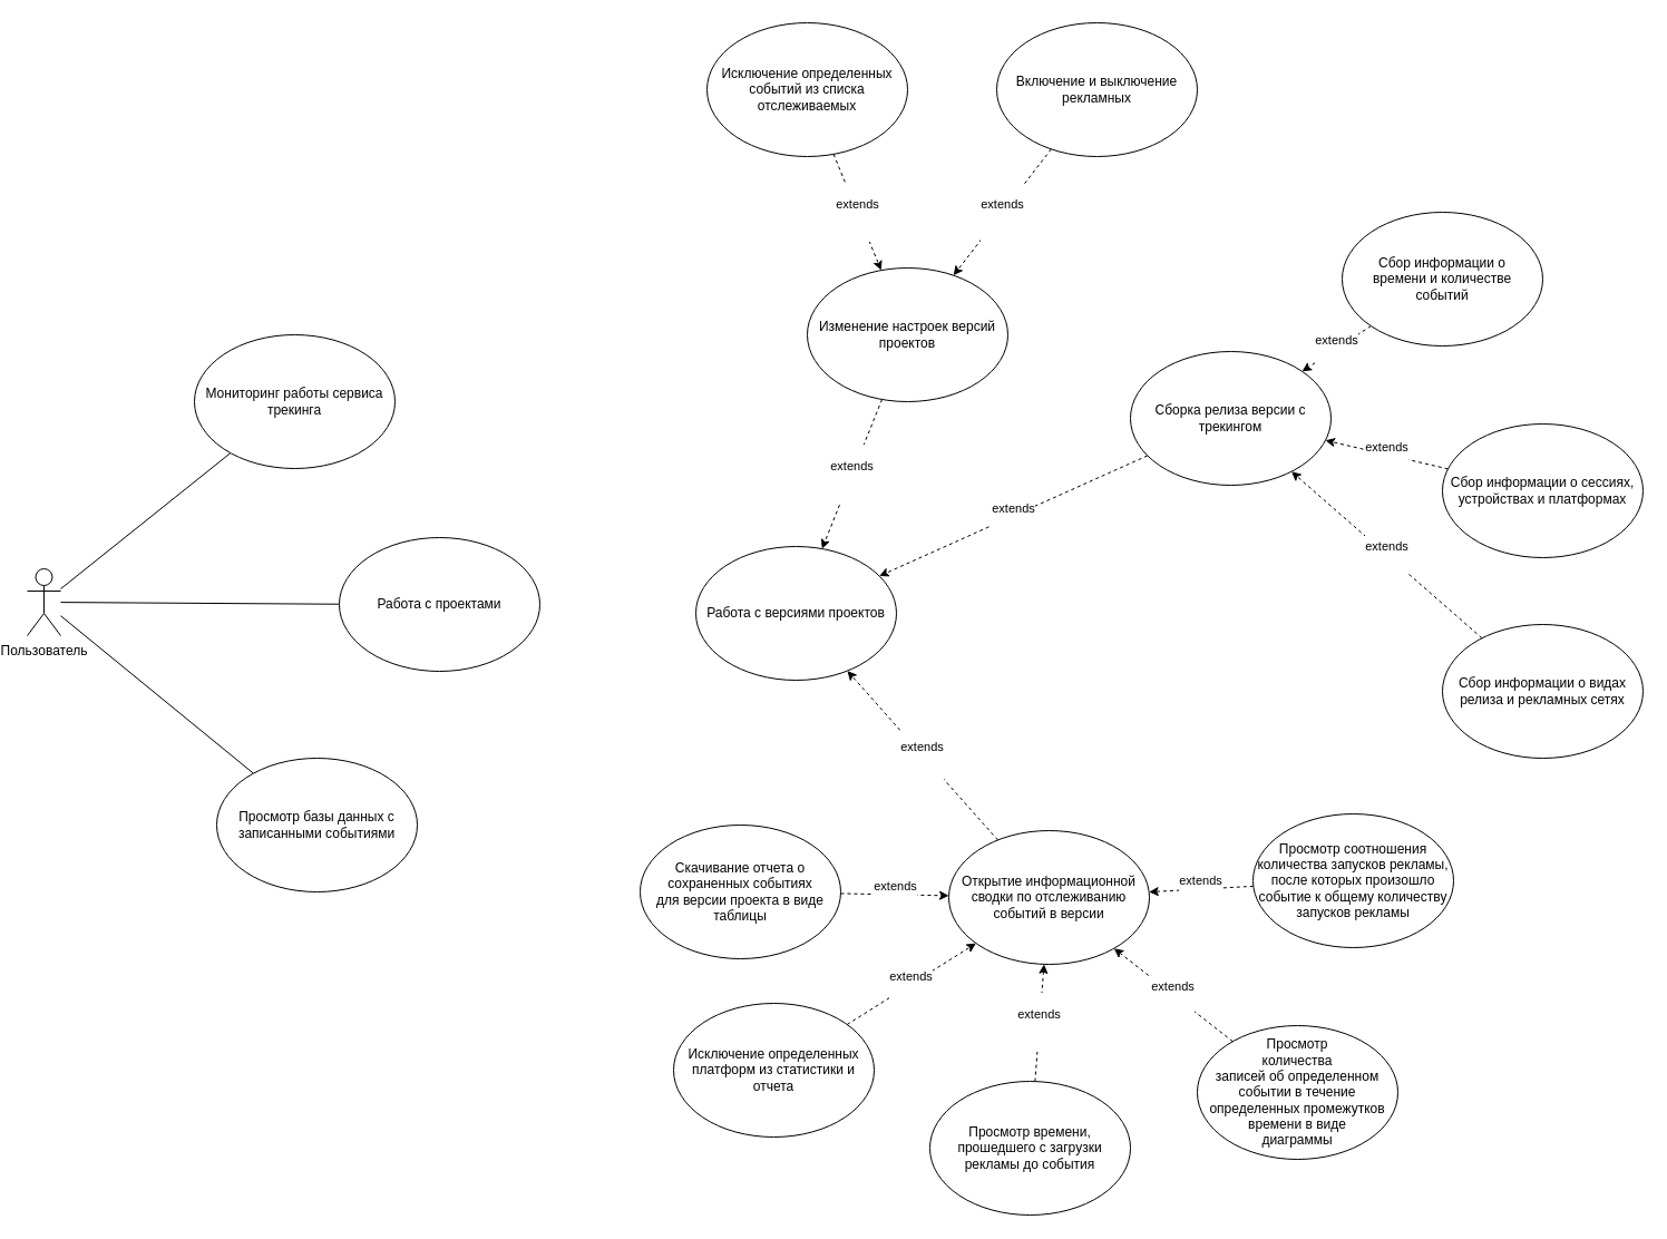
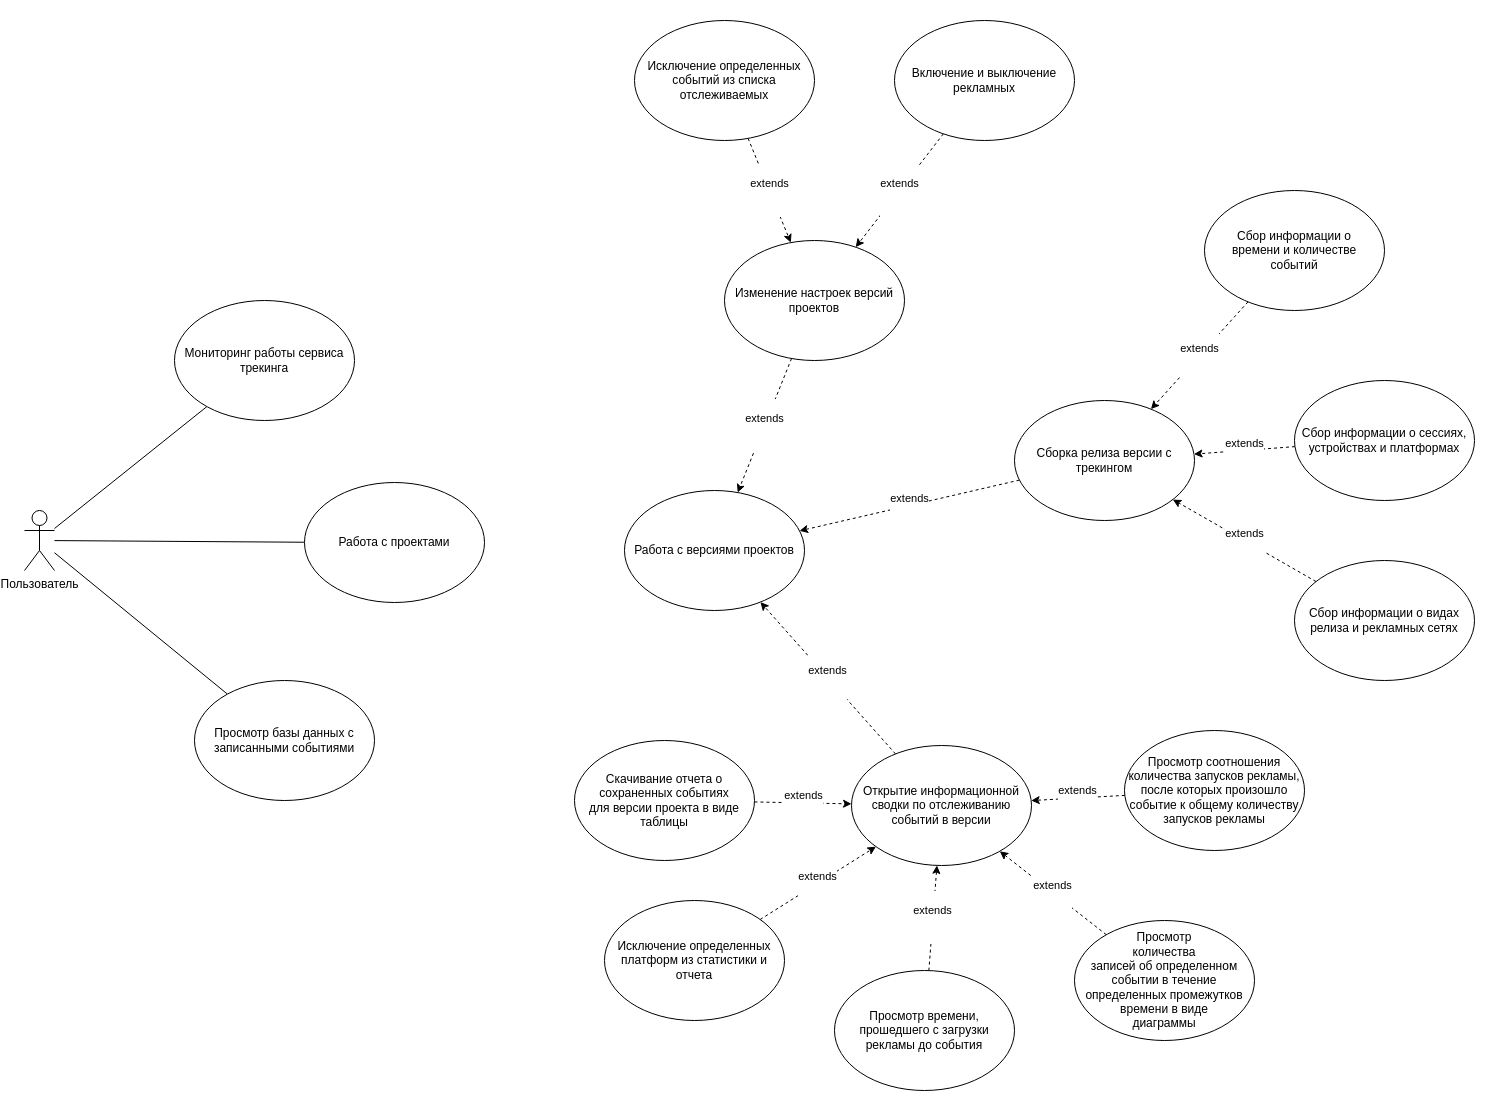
  <mxCell id="0" />
  <mxCell id="1" parent="0" />
  <mxCell id="2" value="Пользователь" style="shape=umlActor;verticalLabelPosition=bottom;verticalAlign=top;html=1;outlineConnect=0;" vertex="1" parent="1"><mxGeometry x="20" y="510" width="30" height="60" as="geometry" /></mxCell>
  <mxCell id="3" value="&#10;&lt;span style=&quot;color: rgb(0, 0, 0); font-family: Helvetica; font-size: 11px; font-style: normal; font-variant-ligatures: normal; font-variant-caps: normal; font-weight: 400; letter-spacing: normal; orphans: 2; text-align: center; text-indent: 0px; text-transform: none; widows: 2; word-spacing: 0px; -webkit-text-stroke-width: 0px; white-space: nowrap; background-color: rgb(255, 255, 255); text-decoration-thickness: initial; text-decoration-style: initial; text-decoration-color: initial; display: inline !important; float: none;&quot;&gt;extends&lt;/span&gt;&#10;&#10;" style="edgeStyle=none;shape=connector;rounded=0;orthogonalLoop=1;jettySize=auto;html=1;dashed=1;strokeColor=default;align=center;verticalAlign=middle;fontFamily=Helvetica;fontSize=11;fontColor=default;labelBackgroundColor=default;endArrow=classic;" edge="1" parent="1" source="4" target="21"><mxGeometry relative="1" as="geometry" /></mxCell>
  <mxCell id="4" value="Включение и выключение рекламных" style="ellipse;whiteSpace=wrap;html=1;" vertex="1" parent="1"><mxGeometry x="890" y="20" width="180" height="120" as="geometry" /></mxCell>
  <mxCell id="5" value="&#10;&lt;span style=&quot;color: rgb(0, 0, 0); font-family: Helvetica; font-size: 11px; font-style: normal; font-variant-ligatures: normal; font-variant-caps: normal; font-weight: 400; letter-spacing: normal; orphans: 2; text-align: center; text-indent: 0px; text-transform: none; widows: 2; word-spacing: 0px; -webkit-text-stroke-width: 0px; white-space: nowrap; background-color: rgb(255, 255, 255); text-decoration-thickness: initial; text-decoration-style: initial; text-decoration-color: initial; display: inline !important; float: none;&quot;&gt;extends&lt;/span&gt;&#10;&#10;" style="edgeStyle=none;shape=connector;rounded=0;orthogonalLoop=1;jettySize=auto;html=1;dashed=1;strokeColor=default;align=center;verticalAlign=middle;fontFamily=Helvetica;fontSize=11;fontColor=default;labelBackgroundColor=default;endArrow=classic;" edge="1" parent="1" source="6" target="23"><mxGeometry relative="1" as="geometry" /></mxCell>
  <mxCell id="6" value="Просмотр соотношения количества запусков рекламы, после которых произошло событие к общему количеству запусков рекламы" style="ellipse;whiteSpace=wrap;html=1;" vertex="1" parent="1"><mxGeometry x="1120" y="730" width="180" height="120" as="geometry" /></mxCell>
  <mxCell id="7" style="edgeStyle=none;shape=connector;rounded=0;orthogonalLoop=1;jettySize=auto;html=1;strokeColor=default;align=center;verticalAlign=middle;fontFamily=Helvetica;fontSize=11;fontColor=default;labelBackgroundColor=default;endArrow=none;endFill=0;" edge="1" parent="1" source="8" target="2"><mxGeometry relative="1" as="geometry" /></mxCell>
  <mxCell id="8" value="Просмотр базы данных с записанными событиями" style="ellipse;whiteSpace=wrap;html=1;" vertex="1" parent="1"><mxGeometry x="190" y="680" width="180" height="120" as="geometry" /></mxCell>
  <mxCell id="9" value="&#10;&lt;span style=&quot;color: rgb(0, 0, 0); font-family: Helvetica; font-size: 11px; font-style: normal; font-variant-ligatures: normal; font-variant-caps: normal; font-weight: 400; letter-spacing: normal; orphans: 2; text-align: center; text-indent: 0px; text-transform: none; widows: 2; word-spacing: 0px; -webkit-text-stroke-width: 0px; white-space: nowrap; background-color: rgb(255, 255, 255); text-decoration-thickness: initial; text-decoration-style: initial; text-decoration-color: initial; display: inline !important; float: none;&quot;&gt;extends&lt;/span&gt;&#10;&#10;" style="edgeStyle=none;shape=connector;rounded=0;orthogonalLoop=1;jettySize=auto;html=1;dashed=1;strokeColor=default;align=center;verticalAlign=middle;fontFamily=Helvetica;fontSize=11;fontColor=default;labelBackgroundColor=default;endArrow=classic;" edge="1" parent="1" source="10" target="23"><mxGeometry relative="1" as="geometry" /></mxCell>
  <mxCell id="10" value="Просмотр&lt;div&gt;количества&lt;div&gt;записей об определенном событии в течение определенных промежутков времени в виде&lt;/div&gt;&lt;div&gt;диаграммы&lt;/div&gt;&lt;/div&gt;" style="ellipse;whiteSpace=wrap;html=1;" vertex="1" parent="1"><mxGeometry x="1070" y="920" width="180" height="120" as="geometry" /></mxCell>
  <mxCell id="11" style="edgeStyle=none;shape=connector;rounded=0;orthogonalLoop=1;jettySize=auto;html=1;strokeColor=default;align=center;verticalAlign=middle;fontFamily=Helvetica;fontSize=11;fontColor=default;labelBackgroundColor=default;endArrow=none;endFill=0;" edge="1" parent="1" source="12" target="2"><mxGeometry relative="1" as="geometry" /></mxCell>
  <mxCell id="12" value="Мониторинг работы сервиса трекинга" style="ellipse;whiteSpace=wrap;html=1;" vertex="1" parent="1"><mxGeometry x="170" y="300" width="180" height="120" as="geometry" /></mxCell>
  <mxCell id="13" value="&#10;&lt;span style=&quot;color: rgb(0, 0, 0); font-family: Helvetica; font-size: 11px; font-style: normal; font-variant-ligatures: normal; font-variant-caps: normal; font-weight: 400; letter-spacing: normal; orphans: 2; text-align: center; text-indent: 0px; text-transform: none; widows: 2; word-spacing: 0px; -webkit-text-stroke-width: 0px; white-space: nowrap; background-color: rgb(255, 255, 255); text-decoration-thickness: initial; text-decoration-style: initial; text-decoration-color: initial; display: inline !important; float: none;&quot;&gt;extends&lt;/span&gt;&#10;&#10;" style="edgeStyle=none;shape=connector;rounded=0;orthogonalLoop=1;jettySize=auto;html=1;dashed=1;strokeColor=default;align=center;verticalAlign=middle;fontFamily=Helvetica;fontSize=11;fontColor=default;labelBackgroundColor=default;endArrow=classic;" edge="1" parent="1" source="14" target="21"><mxGeometry relative="1" as="geometry" /></mxCell>
  <mxCell id="14" value="Исключение определенных событий из списка отслеживаемых" style="ellipse;whiteSpace=wrap;html=1;" vertex="1" parent="1"><mxGeometry x="630" y="20" width="180" height="120" as="geometry" /></mxCell>
  <mxCell id="15" value="&#10;&lt;span style=&quot;color: rgb(0, 0, 0); font-family: Helvetica; font-size: 11px; font-style: normal; font-variant-ligatures: normal; font-variant-caps: normal; font-weight: 400; letter-spacing: normal; orphans: 2; text-align: center; text-indent: 0px; text-transform: none; widows: 2; word-spacing: 0px; -webkit-text-stroke-width: 0px; white-space: nowrap; background-color: rgb(255, 255, 255); text-decoration-thickness: initial; text-decoration-style: initial; text-decoration-color: initial; display: inline !important; float: none;&quot;&gt;extends&lt;/span&gt;&#10;&#10;" style="edgeStyle=none;shape=connector;rounded=0;orthogonalLoop=1;jettySize=auto;html=1;dashed=1;strokeColor=default;align=center;verticalAlign=middle;fontFamily=Helvetica;fontSize=11;fontColor=default;labelBackgroundColor=default;endArrow=classic;" edge="1" parent="1" source="16" target="23"><mxGeometry relative="1" as="geometry" /></mxCell>
  <mxCell id="16" value="Просмотр времени, прошедшего с загрузки рекламы до события" style="ellipse;whiteSpace=wrap;html=1;" vertex="1" parent="1"><mxGeometry x="830" y="970" width="180" height="120" as="geometry" /></mxCell>
  <mxCell id="17" value="&#10;&lt;span style=&quot;color: rgb(0, 0, 0); font-family: Helvetica; font-size: 11px; font-style: normal; font-variant-ligatures: normal; font-variant-caps: normal; font-weight: 400; letter-spacing: normal; orphans: 2; text-align: center; text-indent: 0px; text-transform: none; widows: 2; word-spacing: 0px; -webkit-text-stroke-width: 0px; white-space: nowrap; background-color: rgb(255, 255, 255); text-decoration-thickness: initial; text-decoration-style: initial; text-decoration-color: initial; display: inline !important; float: none;&quot;&gt;extends&lt;/span&gt;&#10;&#10;" style="edgeStyle=none;shape=connector;rounded=0;orthogonalLoop=1;jettySize=auto;html=1;dashed=1;strokeColor=default;align=center;verticalAlign=middle;fontFamily=Helvetica;fontSize=11;fontColor=default;labelBackgroundColor=default;endArrow=classic;" edge="1" parent="1" source="18" target="23"><mxGeometry relative="1" as="geometry" /></mxCell>
  <mxCell id="18" value="Исключение определенных платформ из статистики и отчета" style="ellipse;whiteSpace=wrap;html=1;" vertex="1" parent="1"><mxGeometry x="600" y="900" width="180" height="120" as="geometry" /></mxCell>
  <mxCell id="19" value="Работа с версиями проектов" style="ellipse;whiteSpace=wrap;html=1;" vertex="1" parent="1"><mxGeometry x="620" y="490" width="180" height="120" as="geometry" /></mxCell>
  <mxCell id="20" value="&#10;&lt;span style=&quot;color: rgb(0, 0, 0); font-family: Helvetica; font-size: 11px; font-style: normal; font-variant-ligatures: normal; font-variant-caps: normal; font-weight: 400; letter-spacing: normal; orphans: 2; text-align: center; text-indent: 0px; text-transform: none; widows: 2; word-spacing: 0px; -webkit-text-stroke-width: 0px; white-space: nowrap; background-color: rgb(255, 255, 255); text-decoration-thickness: initial; text-decoration-style: initial; text-decoration-color: initial; display: inline !important; float: none;&quot;&gt;extends&lt;/span&gt;&#10;&#10;" style="edgeStyle=none;shape=connector;rounded=0;orthogonalLoop=1;jettySize=auto;html=1;dashed=1;strokeColor=default;align=center;verticalAlign=middle;fontFamily=Helvetica;fontSize=11;fontColor=default;labelBackgroundColor=default;endArrow=classic;" edge="1" parent="1" source="21" target="19"><mxGeometry relative="1" as="geometry" /></mxCell>
  <mxCell id="21" value="Изменение настроек версий проектов" style="ellipse;whiteSpace=wrap;html=1;" vertex="1" parent="1"><mxGeometry x="720" y="240" width="180" height="120" as="geometry" /></mxCell>
  <mxCell id="22" value="&#10;&lt;span style=&quot;color: rgb(0, 0, 0); font-family: Helvetica; font-size: 11px; font-style: normal; font-variant-ligatures: normal; font-variant-caps: normal; font-weight: 400; letter-spacing: normal; orphans: 2; text-align: center; text-indent: 0px; text-transform: none; widows: 2; word-spacing: 0px; -webkit-text-stroke-width: 0px; white-space: nowrap; background-color: rgb(255, 255, 255); text-decoration-thickness: initial; text-decoration-style: initial; text-decoration-color: initial; display: inline !important; float: none;&quot;&gt;extends&lt;/span&gt;&#10;&#10;" style="edgeStyle=none;shape=connector;rounded=0;orthogonalLoop=1;jettySize=auto;html=1;dashed=1;strokeColor=default;align=center;verticalAlign=middle;fontFamily=Helvetica;fontSize=11;fontColor=default;labelBackgroundColor=default;endArrow=classic;" edge="1" parent="1" source="23" target="19"><mxGeometry relative="1" as="geometry" /></mxCell>
  <mxCell id="23" value="Открытие информационной сводки по отслеживанию событий в версии" style="ellipse;whiteSpace=wrap;html=1;" vertex="1" parent="1"><mxGeometry x="847" y="745" width="180" height="120" as="geometry" /></mxCell>
  <mxCell id="24" value="&#10;&lt;span style=&quot;color: rgb(0, 0, 0); font-family: Helvetica; font-size: 11px; font-style: normal; font-variant-ligatures: normal; font-variant-caps: normal; font-weight: 400; letter-spacing: normal; orphans: 2; text-align: center; text-indent: 0px; text-transform: none; widows: 2; word-spacing: 0px; -webkit-text-stroke-width: 0px; white-space: nowrap; background-color: rgb(255, 255, 255); text-decoration-thickness: initial; text-decoration-style: initial; text-decoration-color: initial; display: inline !important; float: none;&quot;&gt;extends&lt;/span&gt;&#10;&#10;" style="edgeStyle=none;shape=connector;rounded=0;orthogonalLoop=1;jettySize=auto;html=1;dashed=1;strokeColor=default;align=center;verticalAlign=middle;fontFamily=Helvetica;fontSize=11;fontColor=default;labelBackgroundColor=default;endArrow=classic;" edge="1" parent="1" source="25" target="33"><mxGeometry relative="1" as="geometry" /></mxCell>
  <mxCell id="25" value="Сбор информации о&lt;div&gt;времени и количестве&lt;/div&gt;&lt;div&gt;событий&lt;/div&gt;" style="ellipse;whiteSpace=wrap;html=1;" vertex="1" parent="1"><mxGeometry x="1200" y="190" width="180" height="120" as="geometry" /></mxCell>
  <mxCell id="26" value="&#10;&lt;span style=&quot;color: rgb(0, 0, 0); font-family: Helvetica; font-size: 11px; font-style: normal; font-variant-ligatures: normal; font-variant-caps: normal; font-weight: 400; letter-spacing: normal; orphans: 2; text-align: center; text-indent: 0px; text-transform: none; widows: 2; word-spacing: 0px; -webkit-text-stroke-width: 0px; white-space: nowrap; background-color: rgb(255, 255, 255); text-decoration-thickness: initial; text-decoration-style: initial; text-decoration-color: initial; display: inline !important; float: none;&quot;&gt;extends&lt;/span&gt;&#10;&#10;" style="edgeStyle=none;shape=connector;rounded=0;orthogonalLoop=1;jettySize=auto;html=1;dashed=1;strokeColor=default;align=center;verticalAlign=middle;fontFamily=Helvetica;fontSize=11;fontColor=default;labelBackgroundColor=default;endArrow=classic;" edge="1" parent="1" source="27" target="33"><mxGeometry relative="1" as="geometry" /></mxCell>
  <mxCell id="27" value="Сбор информации о сессиях, устройствах и платформах" style="ellipse;whiteSpace=wrap;html=1;" vertex="1" parent="1"><mxGeometry x="1290" y="380" width="180" height="120" as="geometry" /></mxCell>
  <mxCell id="28" value="&#10;&lt;span style=&quot;color: rgb(0, 0, 0); font-family: Helvetica; font-size: 11px; font-style: normal; font-variant-ligatures: normal; font-variant-caps: normal; font-weight: 400; letter-spacing: normal; orphans: 2; text-align: center; text-indent: 0px; text-transform: none; widows: 2; word-spacing: 0px; -webkit-text-stroke-width: 0px; white-space: nowrap; background-color: rgb(255, 255, 255); text-decoration-thickness: initial; text-decoration-style: initial; text-decoration-color: initial; display: inline !important; float: none;&quot;&gt;extends&lt;/span&gt;&#10;&#10;" style="edgeStyle=none;shape=connector;rounded=0;orthogonalLoop=1;jettySize=auto;html=1;dashed=1;strokeColor=default;align=center;verticalAlign=middle;fontFamily=Helvetica;fontSize=11;fontColor=default;labelBackgroundColor=default;endArrow=classic;" edge="1" parent="1" source="29" target="33"><mxGeometry relative="1" as="geometry" /></mxCell>
  <mxCell id="29" value="Сбор информации о видах релиза и рекламных сетях" style="ellipse;whiteSpace=wrap;html=1;" vertex="1" parent="1"><mxGeometry x="1290" y="560" width="180" height="120" as="geometry" /></mxCell>
  <mxCell id="30" value="&#10;&lt;span style=&quot;color: rgb(0, 0, 0); font-family: Helvetica; font-size: 11px; font-style: normal; font-variant-ligatures: normal; font-variant-caps: normal; font-weight: 400; letter-spacing: normal; orphans: 2; text-align: center; text-indent: 0px; text-transform: none; widows: 2; word-spacing: 0px; -webkit-text-stroke-width: 0px; white-space: nowrap; background-color: rgb(255, 255, 255); text-decoration-thickness: initial; text-decoration-style: initial; text-decoration-color: initial; display: inline !important; float: none;&quot;&gt;extends&lt;/span&gt;&#10;&#10;" style="edgeStyle=none;shape=connector;rounded=0;orthogonalLoop=1;jettySize=auto;html=1;dashed=1;strokeColor=default;align=center;verticalAlign=middle;fontFamily=Helvetica;fontSize=11;fontColor=default;labelBackgroundColor=default;endArrow=classic;" edge="1" parent="1" source="31" target="23"><mxGeometry relative="1" as="geometry" /></mxCell>
  <mxCell id="31" value="Скачивание отчета о сохраненных событиях&lt;div&gt;для версии проекта в виде таблицы&lt;/div&gt;" style="ellipse;whiteSpace=wrap;html=1;" vertex="1" parent="1"><mxGeometry x="570" y="740" width="180" height="120" as="geometry" /></mxCell>
  <mxCell id="32" value="&#10;&lt;span style=&quot;color: rgb(0, 0, 0); font-family: Helvetica; font-size: 11px; font-style: normal; font-variant-ligatures: normal; font-variant-caps: normal; font-weight: 400; letter-spacing: normal; orphans: 2; text-align: center; text-indent: 0px; text-transform: none; widows: 2; word-spacing: 0px; -webkit-text-stroke-width: 0px; white-space: nowrap; background-color: rgb(255, 255, 255); text-decoration-thickness: initial; text-decoration-style: initial; text-decoration-color: initial; display: inline !important; float: none;&quot;&gt;extends&lt;/span&gt;&#10;&#10;" style="edgeStyle=none;shape=connector;rounded=0;orthogonalLoop=1;jettySize=auto;html=1;dashed=1;strokeColor=default;align=center;verticalAlign=middle;fontFamily=Helvetica;fontSize=11;fontColor=default;labelBackgroundColor=default;endArrow=classic;" edge="1" parent="1" source="33" target="19"><mxGeometry relative="1" as="geometry" /></mxCell>
- <mxCell id="33" value="Сборка релиза версии с трекингом" style="ellipse;whiteSpace=wrap;html=1;" vertex="1" parent="1"><mxGeometry x="1010" y="315" width="180" height="120" as="geometry" /></mxCell>
+ <mxCell id="33" value="Сборка релиза версии с трекингом" style="ellipse;whiteSpace=wrap;html=1;" vertex="1" parent="1"><mxGeometry x="1010" y="400" width="180" height="120" as="geometry" /></mxCell>
  <mxCell id="34" style="edgeStyle=none;shape=connector;rounded=0;orthogonalLoop=1;jettySize=auto;html=1;strokeColor=default;align=center;verticalAlign=middle;fontFamily=Helvetica;fontSize=11;fontColor=default;labelBackgroundColor=default;endArrow=none;endFill=0;" edge="1" parent="1" source="35" target="2"><mxGeometry relative="1" as="geometry" /></mxCell>
  <mxCell id="35" value="Работа с проектами" style="ellipse;whiteSpace=wrap;html=1;" vertex="1" parent="1"><mxGeometry x="300" y="482" width="180" height="120" as="geometry" /></mxCell>
